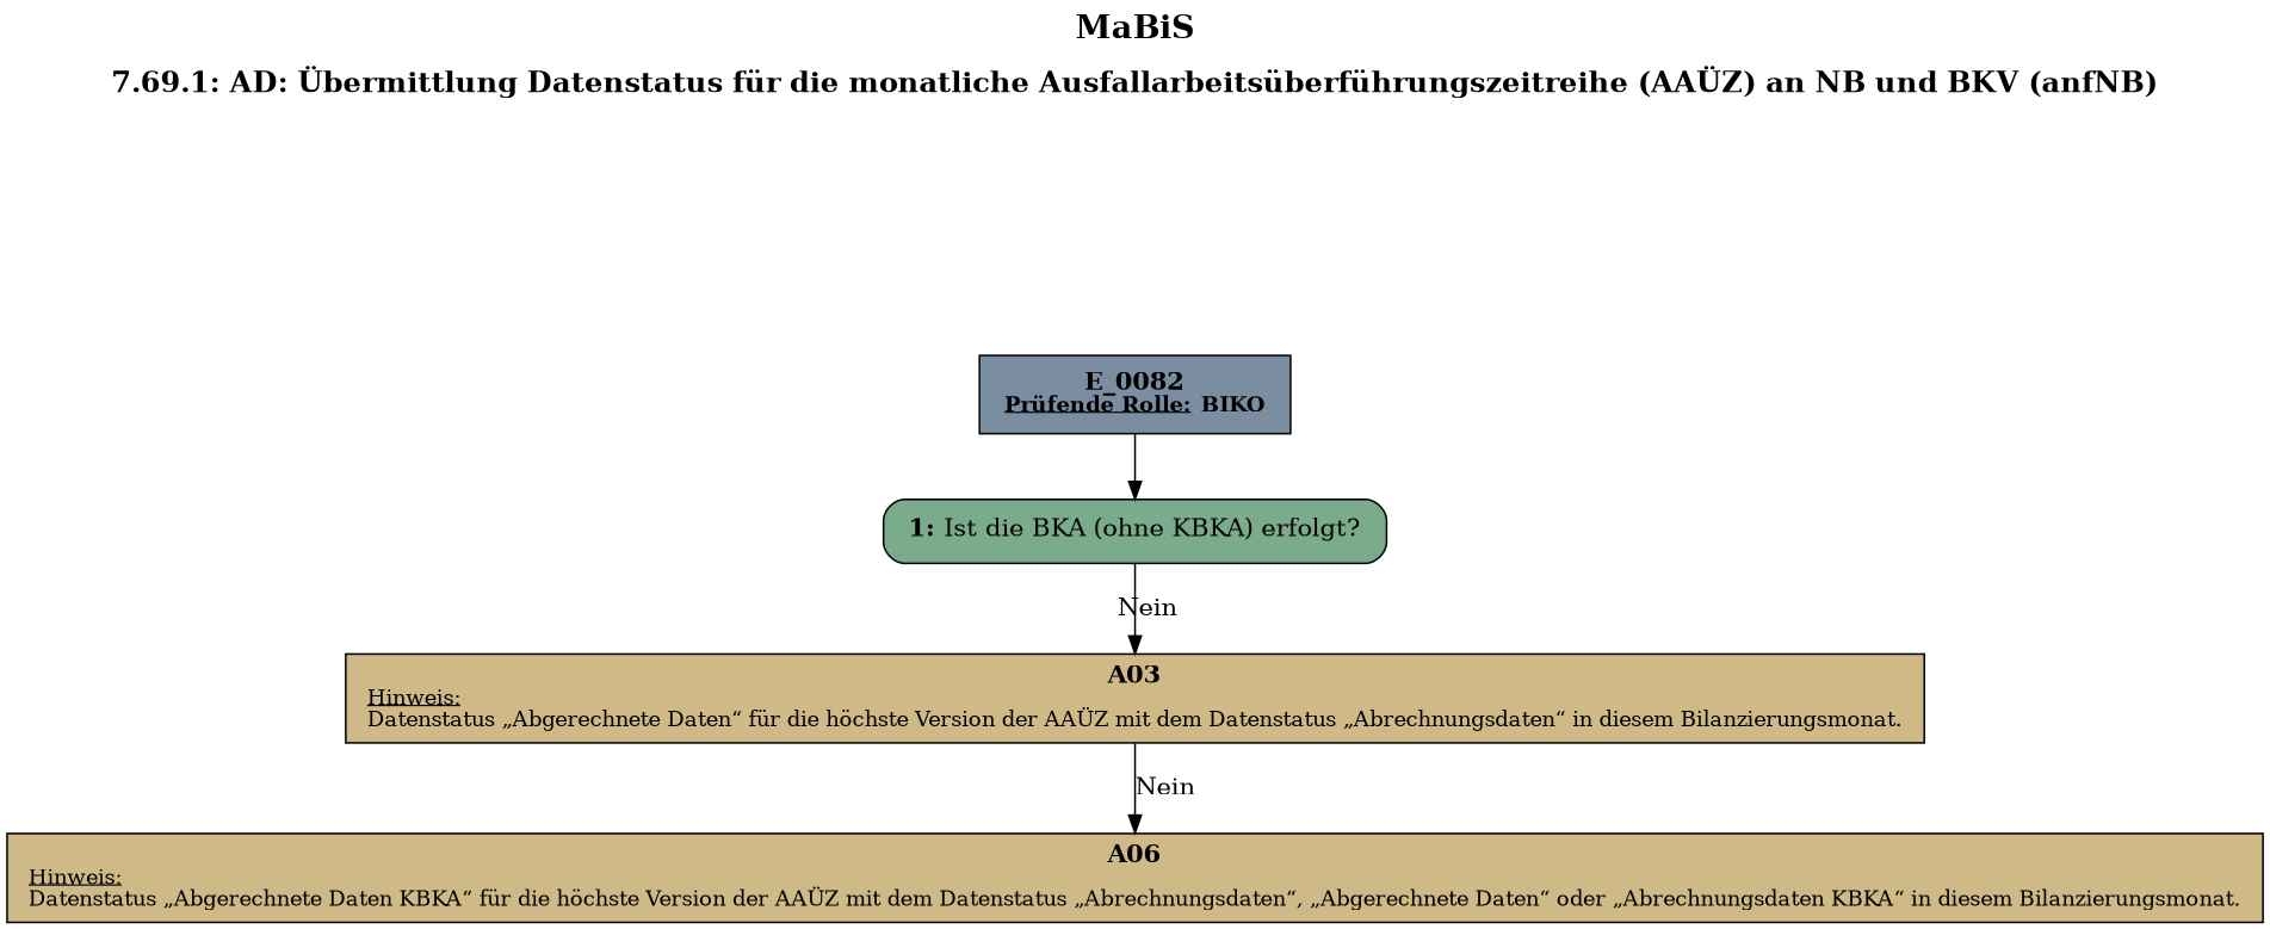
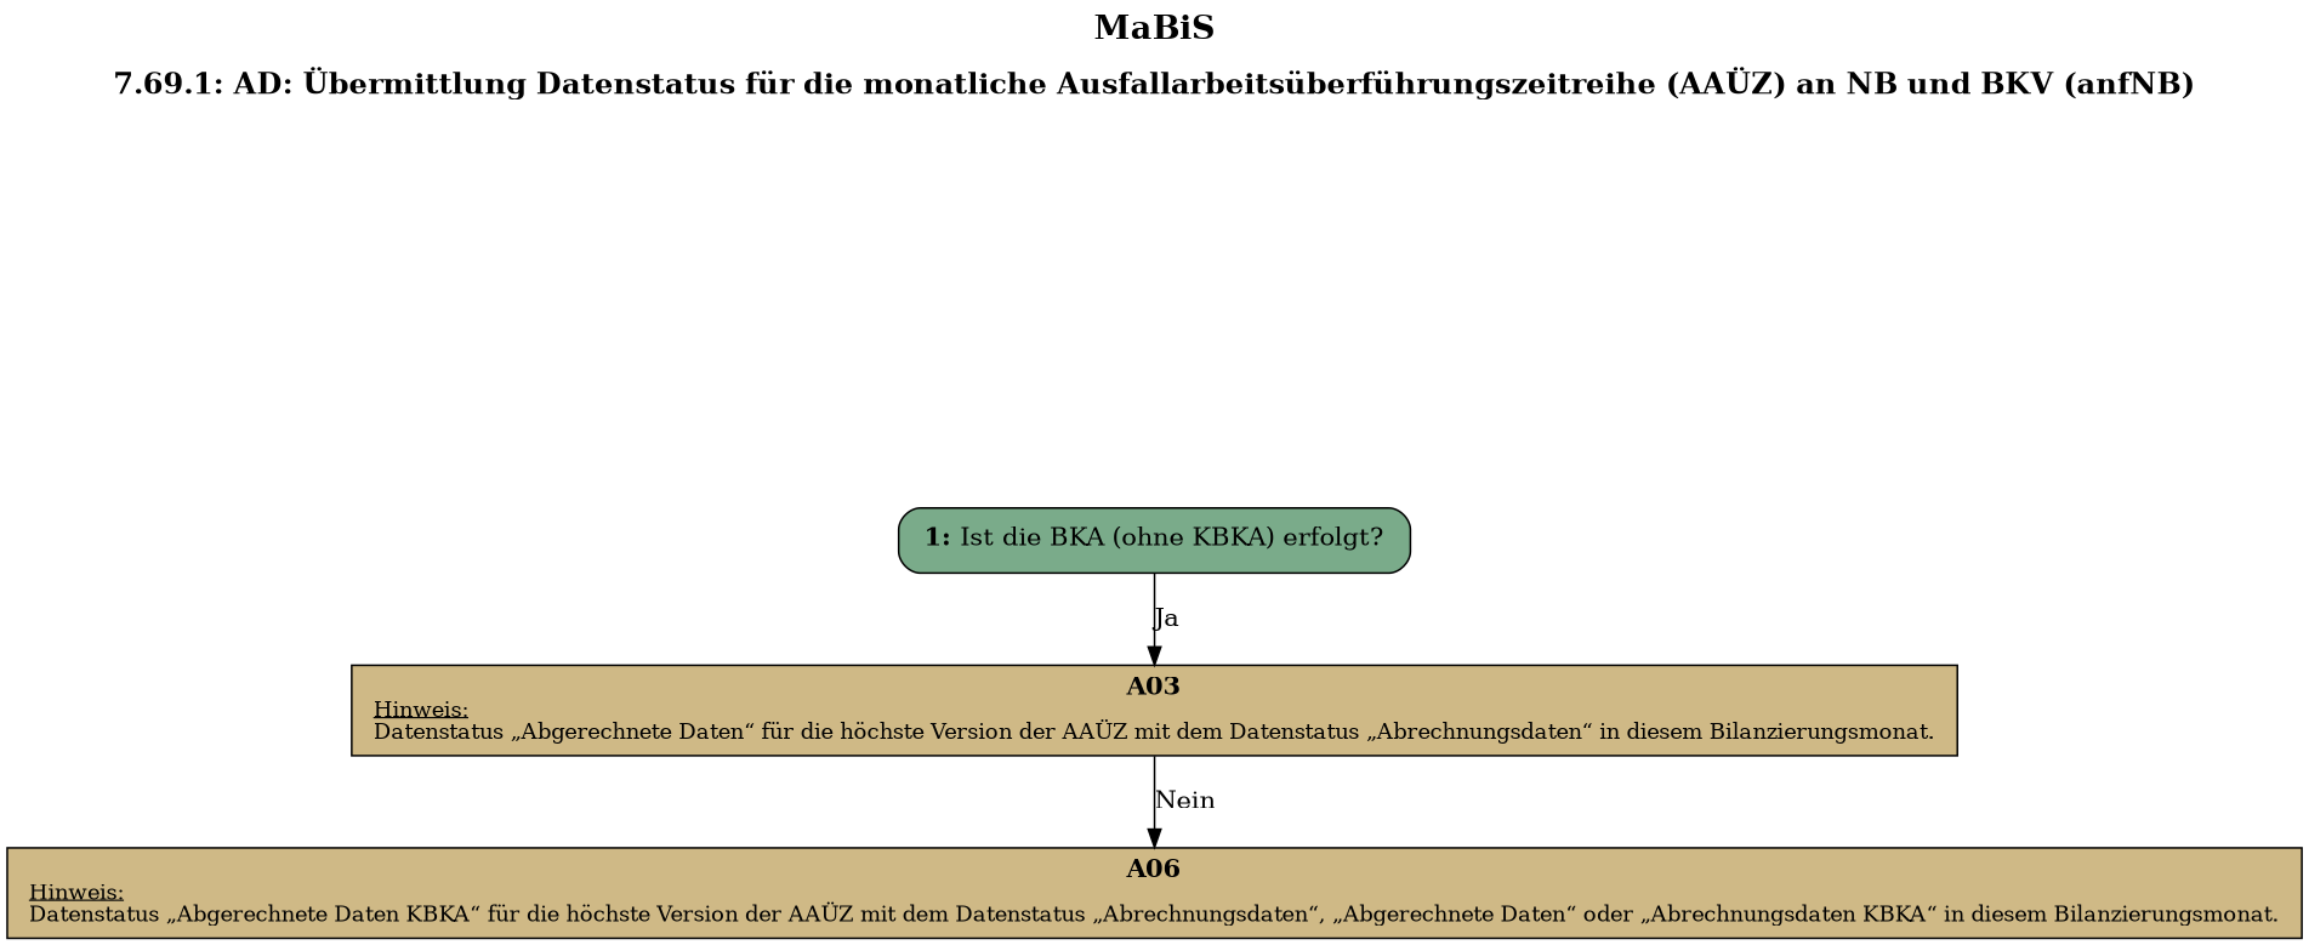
  digraph {
    label=<<B><FONT POINT-SIZE="18">MaBiS</FONT></B><BR/><BR/><B><FONT POINT-SIZE="16">7.69.1: AD: Übermittlung Datenstatus für die monatliche Ausfallarbeitsüberführungszeitreihe (AAÜZ) an NB und BKV (anfNB)</FONT></B><BR/><BR/><BR/><BR/>>
    labelloc=t
    node [fillcolor="#cfb986" margin="0.2,0.12" shape=box style=filled]
-   n1 [fillcolor="#7a8da1" label=<<B>E_0082</B><BR align="center"/><FONT point-size="12"><B><U>Prüfende Rolle:</U> BIKO</B></FONT><BR align="center"/>>]
    n2 [fillcolor="#7aab8a" label=<<B>1: </B>Ist die BKA (ohne KBKA) erfolgt?<BR align="left"/>> style="filled,rounded"]
    n3 [label=<<B>A03</B><BR align="center"/><FONT point-size="12"><U>Hinweis:</U><BR align="left"/>Datenstatus „Abgerechnete Daten“ für die höchste Version der AAÜZ mit dem Datenstatus „Abrechnungsdaten“ in diesem Bilanzierungsmonat.<BR align="left"/></FONT>> margin="0.17,0.08"]
    n4 [label=<<B>A06</B><BR align="center"/><FONT point-size="12"><U>Hinweis:</U><BR align="left"/>Datenstatus „Abgerechnete Daten KBKA“ für die höchste Version der AAÜZ mit dem Datenstatus „Abrechnungsdaten“, „Abgerechnete Daten“ oder „Abrechnungsdaten KBKA“ in diesem Bilanzierungsmonat.<BR align="left"/></FONT>> margin="0.17,0.08"]
-   n1 -> n2
-   n2 -> n3 [label=Nein]
+   n2 -> n3 [label=Ja]
    n3 -> n4 [label=Nein]
  }
